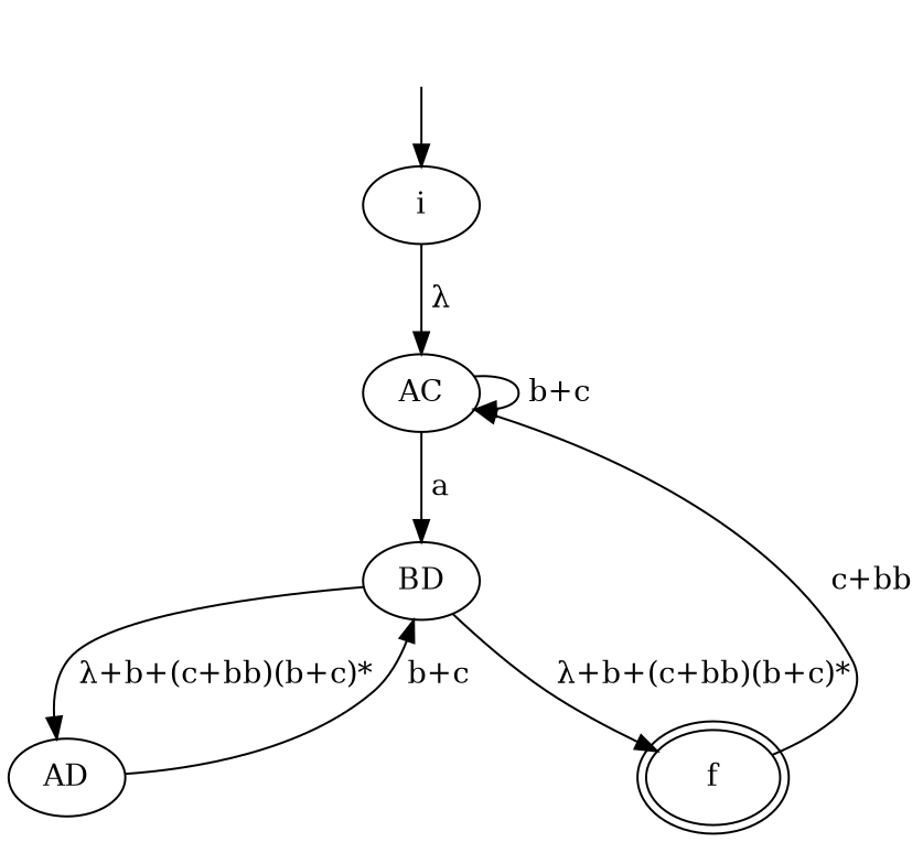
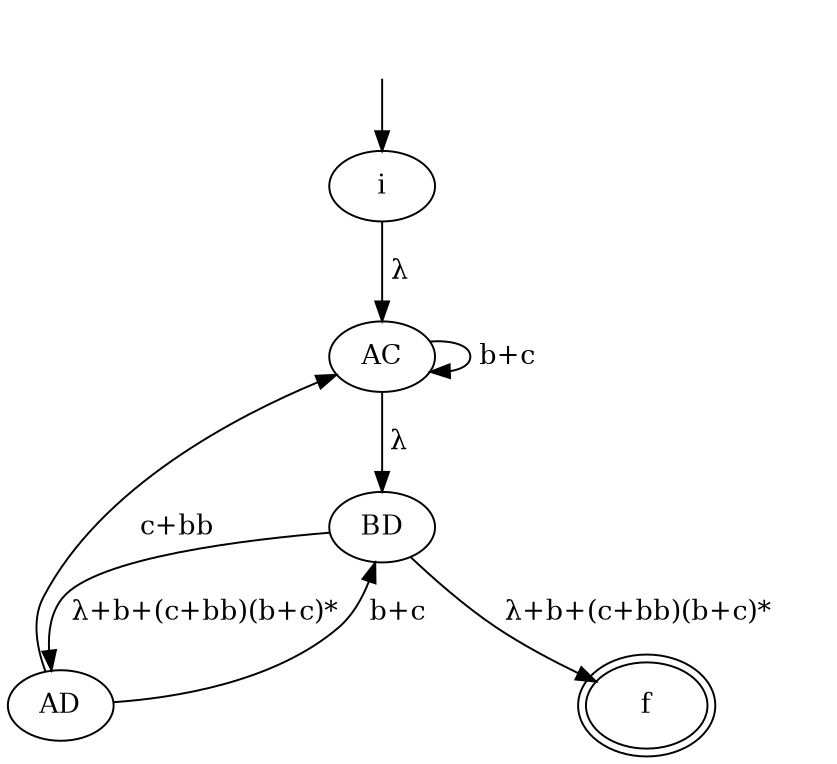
  digraph {
    _nil0 [style=invis]
    i
    AC
    BD
    AD
    f [peripheries=2]
    _nil0 -> i
    i -> AC [label=" λ"]
    AC -> AC [label=" b+c"]
-   AC -> BD [label=" a"]
+   AC -> BD [label=" λ"]
    BD -> AD [label=" λ+b+(c+bb)(b+c)*"]
    BD -> f [label=" λ+b+(c+bb)(b+c)*"]
-   f -> AC [label=" c+bb"]
+   AD -> AC [label=" c+bb"]
    AD -> BD [label=" b+c"]
  }
